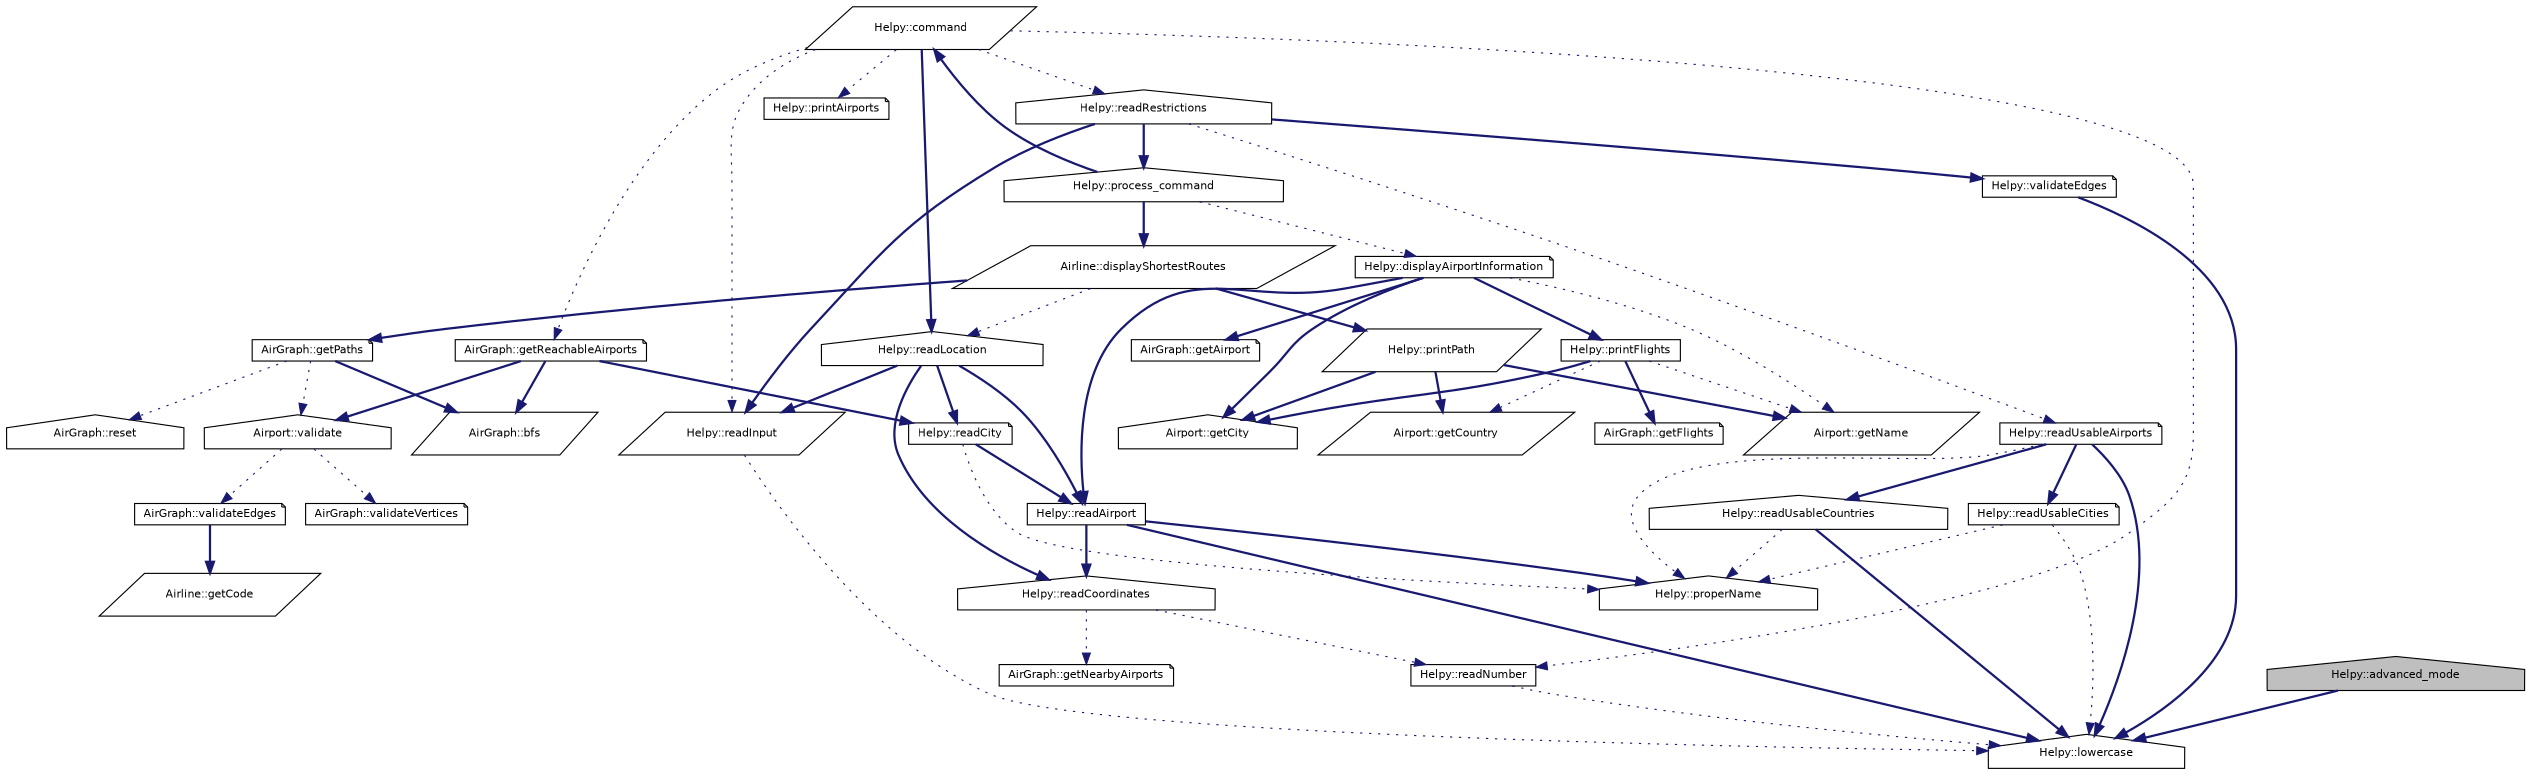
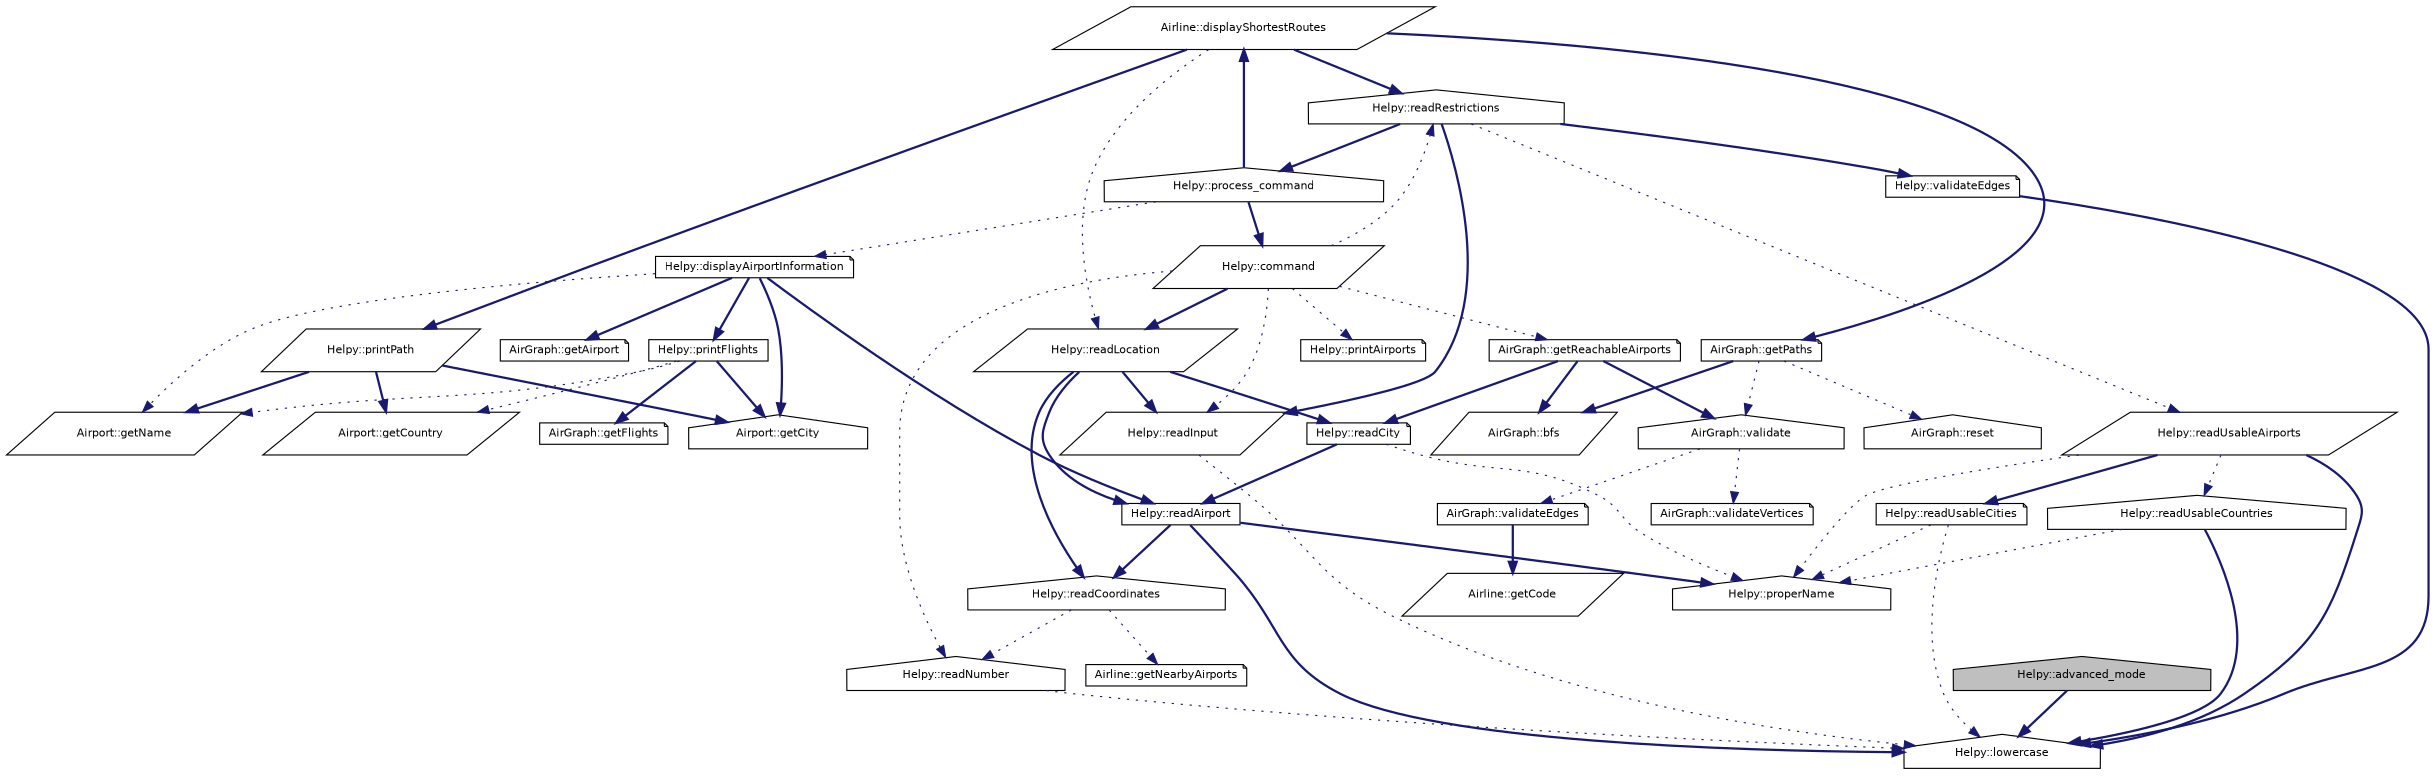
  digraph {
    rankdir=TB
    node [color=black fillcolor=white fontname=Helvetica fontsize=10 shape=note style=filled]
    edge [color=midnightblue fontname=Helvetica fontsize=10 labelfontname=Helvetica labelfontsize=10 style=bold]
    n1 [fillcolor=grey75 fontcolor=black height=0.2 label="Helpy::advanced_mode" shape=house width=0.4]
    n2 [height=0.2 label="Helpy::lowercase" shape=house width=0.4]
    n3 [height=0.2 label="Helpy::process_command" shape=house width=0.4]
    n4 [height=0.2 label="Helpy::displayAirportInformation" width=0.4]
    n5 [height=0.2 label="Helpy::command" shape=parallelogram width=0.4]
    n6 [height=0.2 label="Airline::displayShortestRoutes" shape=parallelogram width=0.4]
    n7 [height=0.2 label="AirGraph::getAirport" width=0.4]
    n8 [height=0.2 label="Airport::getCity" shape=house width=0.4]
    n9 [height=0.2 label="Airport::getName" shape=parallelogram width=0.4]
    n10 [height=0.2 label="Helpy::printFlights" shape=box width=0.4]
    n11 [height=0.2 label="Helpy::readAirport" shape=box width=0.4]
    n12 [height=0.2 label="AirGraph::getReachableAirports" width=0.4]
    n13 [height=0.2 label="Helpy::printAirports" width=0.4]
    n14 [height=0.2 label="Helpy::readInput" shape=parallelogram width=0.4]
-   n15 [height=0.2 label="Helpy::readLocation" shape=house width=0.4]
-   n16 [height=0.2 label="Helpy::readNumber" shape=box width=0.4]
+   n15 [height=0.2 label="Helpy::readLocation" shape=parallelogram width=0.4]
+   n16 [height=0.2 label="Helpy::readNumber" shape=house width=0.4]
    n17 [height=0.2 label="Helpy::readRestrictions" shape=house width=0.4]
    n18 [height=0.2 label="AirGraph::getPaths" width=0.4]
    n19 [height=0.2 label="Helpy::printPath" shape=parallelogram width=0.4]
    n20 [height=0.2 label="Airport::getCountry" shape=parallelogram width=0.4]
    n21 [height=0.2 label="AirGraph::getFlights" width=0.4]
    n22 [height=0.2 label="Helpy::properName" shape=house width=0.4]
    n23 [height=0.2 label="Helpy::readCoordinates" shape=house width=0.4]
    n24 [height=0.2 label="AirGraph::bfs" shape=parallelogram width=0.4]
-   n25 [height=0.2 label="Airport::validate" shape=house width=0.4]
+   n25 [height=0.2 label="AirGraph::validate" shape=house width=0.4]
    n26 [height=0.2 label="Helpy::readCity" width=0.4]
    n27 [height=0.2 label="Helpy::validateEdges" width=0.4]
-   n28 [height=0.2 label="Helpy::readUsableAirports" width=0.4]
+   n28 [height=0.2 label="Helpy::readUsableAirports" shape=parallelogram width=0.4]
    n29 [height=0.2 label="AirGraph::reset" shape=house width=0.4]
    n30 [height=0.2 label="AirGraph::validateEdges" width=0.4]
    n31 [height=0.2 label="AirGraph::validateVertices" width=0.4]
    n32 [height=0.2 label="Airline::getCode" shape=parallelogram width=0.4]
-   n33 [height=0.2 label="AirGraph::getNearbyAirports" width=0.4]
+   n33 [height=0.2 label="Airline::getNearbyAirports" width=0.4]
    n34 [height=0.2 label="Helpy::readUsableCities" width=0.4]
    n35 [height=0.2 label="Helpy::readUsableCountries" shape=house width=0.4]
    n1 -> n2
    n3 -> n4 [style=dotted]
    n3 -> n5
    n3 -> n6
    n4 -> n7
    n4 -> n8
    n4 -> n9 [style=dotted]
    n4 -> n10
    n4 -> n11
    n5 -> n12 [style=dotted]
    n5 -> n13 [style=dotted]
    n5 -> n14 [style=dotted]
    n5 -> n15
    n5 -> n16 [style=dotted]
    n5 -> n17 [style=dotted]
    n6 -> n15 [style=dotted]
+   n6 -> n17
    n6 -> n18
    n6 -> n19
    n10 -> n8
    n10 -> n9 [style=dotted]
    n10 -> n20 [style=dotted]
    n10 -> n21
    n11 -> n2
    n11 -> n22
    n11 -> n23
    n12 -> n24
    n12 -> n25
    n12 -> n26
    n14 -> n2 [style=dotted]
    n15 -> n11
    n15 -> n14
    n15 -> n23
    n15 -> n26
    n16 -> n2 [style=dotted]
    n17 -> n3
    n17 -> n14
    n17 -> n27
    n17 -> n28 [style=dotted]
    n18 -> n24
    n18 -> n25 [style=dotted]
    n18 -> n29 [style=dotted]
    n19 -> n8
    n19 -> n9
    n19 -> n20
    n23 -> n16 [style=dotted]
    n23 -> n33 [style=dotted]
    n25 -> n30 [style=dotted]
    n25 -> n31 [style=dotted]
    n26 -> n11
    n26 -> n22 [style=dotted]
    n27 -> n2
    n28 -> n2
    n28 -> n22 [style=dotted]
    n28 -> n34
-   n28 -> n35
+   n28 -> n35 [style=dotted]
    n30 -> n32
    n34 -> n2 [style=dotted]
    n34 -> n22 [style=dotted]
    n35 -> n2
    n35 -> n22 [style=dotted]
  }
